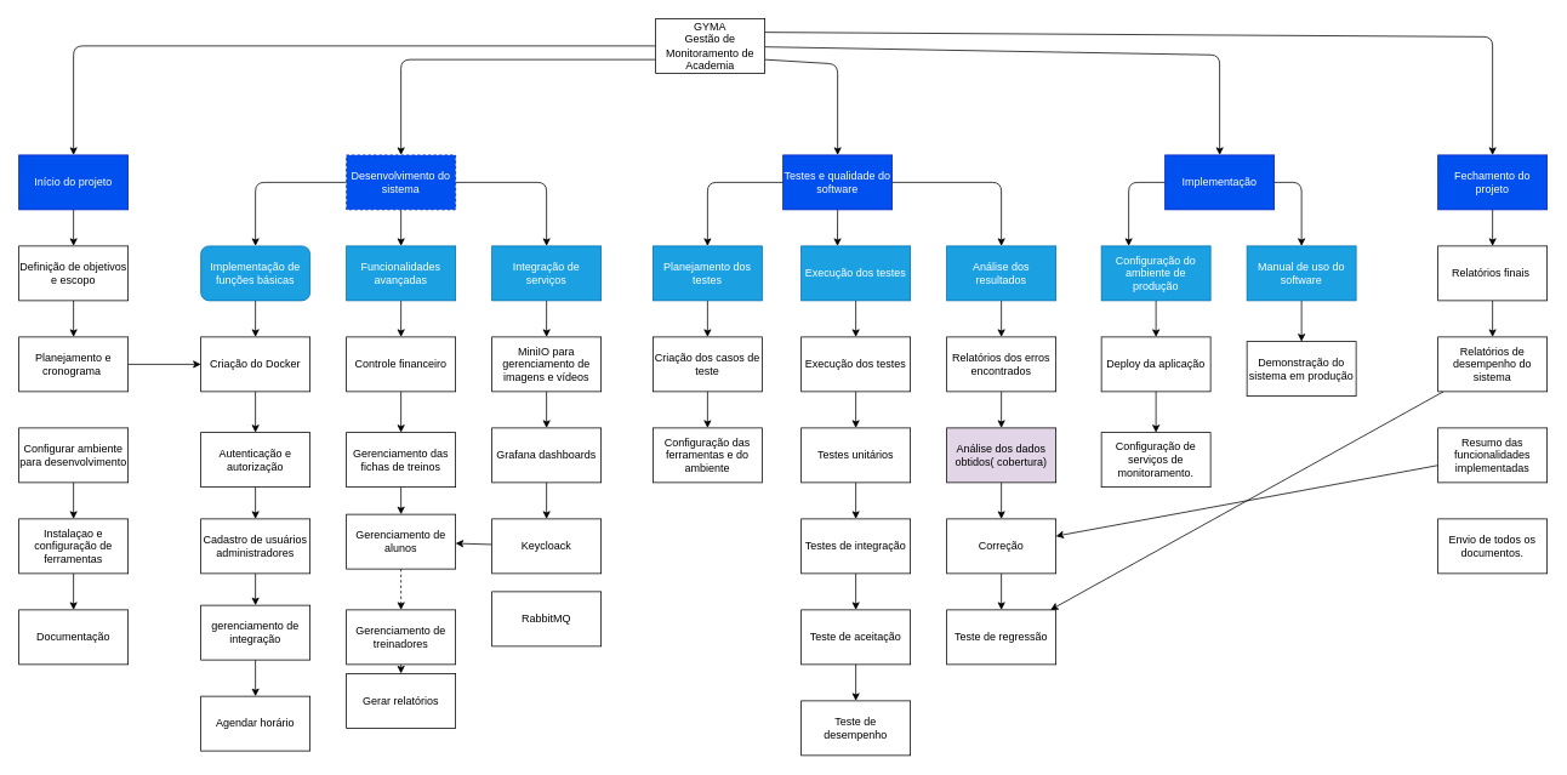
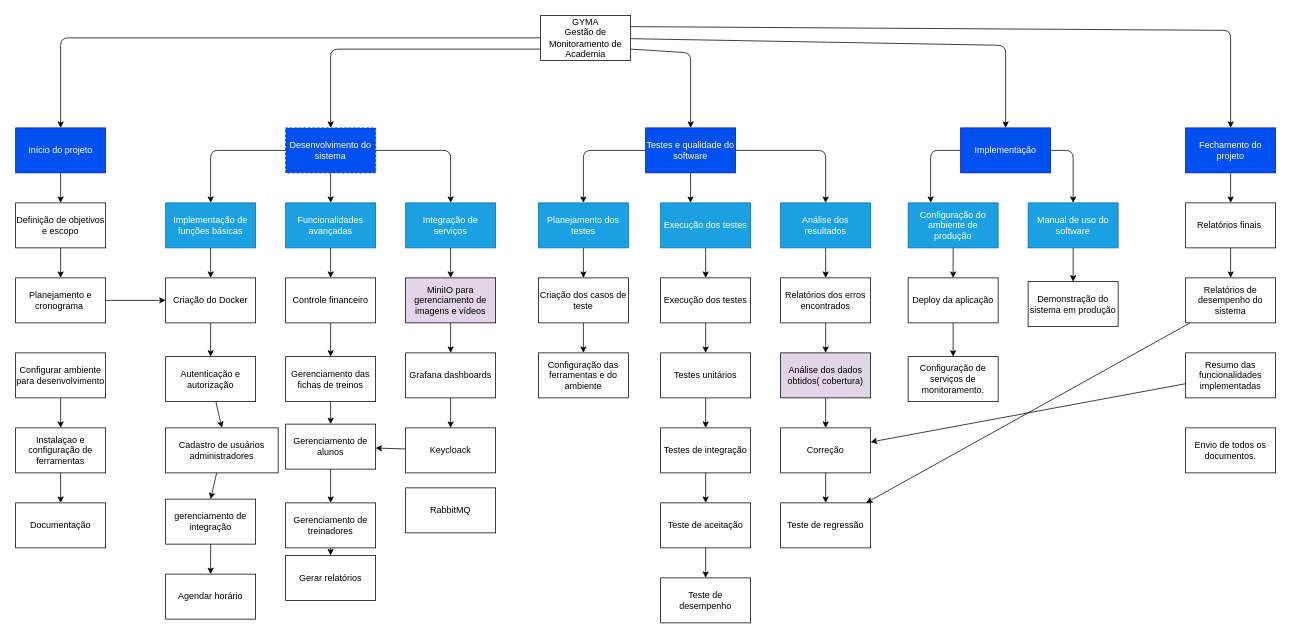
  <mxCell id="0" />
  <mxCell id="1" parent="0" />
  <mxCell id="2" style="edgeStyle=none;html=1;entryX=0.5;entryY=0;entryDx=0;entryDy=0;" parent="1" source="3" target="39" edge="1"><mxGeometry relative="1" as="geometry" /></mxCell>
  <mxCell id="3" value="Início do projeto" style="rounded=0;whiteSpace=wrap;html=1;fillColor=#0050ef;fontColor=#ffffff;strokeColor=#001DBC;" parent="1" vertex="1"><mxGeometry x="20" y="170" width="120" height="60" as="geometry" /></mxCell>
  <mxCell id="4" style="edgeStyle=none;html=1;entryX=0.5;entryY=0;entryDx=0;entryDy=0;" parent="1" source="9" target="3" edge="1"><mxGeometry relative="1" as="geometry"><Array as="points"><mxPoint x="80" y="50" /></Array></mxGeometry></mxCell>
  <mxCell id="5" style="edgeStyle=none;html=1;exitX=0;exitY=0.75;exitDx=0;exitDy=0;entryX=0.5;entryY=0;entryDx=0;entryDy=0;" parent="1" source="9" target="17" edge="1"><mxGeometry relative="1" as="geometry"><Array as="points"><mxPoint x="440" y="65" /></Array></mxGeometry></mxCell>
  <mxCell id="6" style="edgeStyle=none;html=1;entryX=0.5;entryY=0;entryDx=0;entryDy=0;exitX=1;exitY=0.25;exitDx=0;exitDy=0;" parent="1" source="9" target="94" edge="1"><mxGeometry relative="1" as="geometry"><Array as="points"><mxPoint x="1640" y="40" /></Array></mxGeometry></mxCell>
  <mxCell id="7" style="edgeStyle=none;html=1;entryX=0.5;entryY=0;entryDx=0;entryDy=0;" parent="1" source="9" target="84" edge="1"><mxGeometry relative="1" as="geometry"><Array as="points"><mxPoint x="1340" y="60" /></Array></mxGeometry></mxCell>
  <mxCell id="8" style="edgeStyle=none;html=1;exitX=1;exitY=0.75;exitDx=0;exitDy=0;entryX=0.5;entryY=0;entryDx=0;entryDy=0;" parent="1" source="9" target="56" edge="1"><mxGeometry relative="1" as="geometry"><Array as="points"><mxPoint x="920" y="70" /></Array></mxGeometry></mxCell>
  <mxCell id="9" value="GYMA&lt;br&gt;Gestão de Monitoramento de Academia&lt;br&gt;" style="rounded=0;whiteSpace=wrap;html=1;" parent="1" vertex="1"><mxGeometry x="720" y="20" width="120" height="60" as="geometry" /></mxCell>
  <mxCell id="10" value="Agendar horário" style="rounded=0;whiteSpace=wrap;html=1;" parent="1" vertex="1"><mxGeometry x="220" y="765" width="120" height="60" as="geometry" /></mxCell>
  <mxCell id="11" value="Gerar relatórios" style="rounded=0;whiteSpace=wrap;html=1;" parent="1" vertex="1"><mxGeometry x="380" y="740" width="120" height="60" as="geometry" /></mxCell>
  <mxCell id="12" style="edgeStyle=none;html=1;exitX=0.5;exitY=1;exitDx=0;exitDy=0;" parent="1" source="13" target="47" edge="1"><mxGeometry relative="1" as="geometry" /></mxCell>
  <mxCell id="13" value="Integração de serviços" style="rounded=0;whiteSpace=wrap;html=1;fillColor=#1ba1e2;strokeColor=#006EAF;fontColor=#ffffff;" parent="1" vertex="1"><mxGeometry x="540" y="270" width="120" height="60" as="geometry" /></mxCell>
  <mxCell id="14" style="edgeStyle=none;html=1;entryX=0.5;entryY=0;entryDx=0;entryDy=0;" parent="1" source="17" target="29" edge="1"><mxGeometry relative="1" as="geometry"><Array as="points"><mxPoint x="280" y="200" /></Array></mxGeometry></mxCell>
  <mxCell id="15" style="edgeStyle=none;html=1;exitX=1;exitY=0.5;exitDx=0;exitDy=0;entryX=0.5;entryY=0;entryDx=0;entryDy=0;" parent="1" source="17" target="13" edge="1"><mxGeometry relative="1" as="geometry"><Array as="points"><mxPoint x="600" y="200" /></Array></mxGeometry></mxCell>
  <mxCell id="16" style="edgeStyle=none;html=1;exitX=0.5;exitY=1;exitDx=0;exitDy=0;entryX=0.5;entryY=0;entryDx=0;entryDy=0;" parent="1" source="17" target="41" edge="1"><mxGeometry relative="1" as="geometry" /></mxCell>
  <mxCell id="17" value="Desenvolvimento do sistema" style="rounded=0;whiteSpace=wrap;html=1;fillColor=#0050ef;fontColor=#ffffff;strokeColor=#001DBC;dashed=1;" parent="1" vertex="1"><mxGeometry x="380" y="170" width="120" height="60" as="geometry" /></mxCell>
  <mxCell id="18" style="edgeStyle=none;html=1;entryX=0.5;entryY=0;entryDx=0;entryDy=0;" parent="1" source="19" target="43" edge="1"><mxGeometry relative="1" as="geometry" /></mxCell>
  <mxCell id="19" value="Controle financeiro" style="rounded=0;whiteSpace=wrap;html=1;" parent="1" vertex="1"><mxGeometry x="380" y="370" width="120" height="60" as="geometry" /></mxCell>
  <mxCell id="20" style="edgeStyle=none;html=1;entryX=0.5;entryY=0;entryDx=0;entryDy=0;" parent="1" source="21" target="10" edge="1"><mxGeometry relative="1" as="geometry" /></mxCell>
  <mxCell id="21" value="gerenciamento de integração" style="rounded=0;whiteSpace=wrap;html=1;" parent="1" vertex="1"><mxGeometry x="220" y="665" width="120" height="60" as="geometry" /></mxCell>
  <mxCell id="22" style="edgeStyle=none;html=1;entryX=0.5;entryY=0;entryDx=0;entryDy=0;" parent="1" source="23" target="11" edge="1"><mxGeometry relative="1" as="geometry" /></mxCell>
  <mxCell id="23" value="Gerenciamento de treinadores" style="rounded=0;whiteSpace=wrap;html=1;" parent="1" vertex="1"><mxGeometry x="380" y="670" width="120" height="60" as="geometry" /></mxCell>
  <mxCell id="24" style="edgeStyle=none;html=1;entryX=0.5;entryY=0;entryDx=0;entryDy=0;" parent="1" source="25" target="27" edge="1"><mxGeometry relative="1" as="geometry" /></mxCell>
  <mxCell id="25" value="Autenticação e autorização" style="rounded=0;whiteSpace=wrap;html=1;" parent="1" vertex="1"><mxGeometry x="220" y="475" width="120" height="60" as="geometry" /></mxCell>
  <mxCell id="26" style="edgeStyle=none;html=1;entryX=0.5;entryY=0;entryDx=0;entryDy=0;" parent="1" source="27" target="21" edge="1"><mxGeometry relative="1" as="geometry" /></mxCell>
- <mxCell id="27" value="Cadastro de usuários&lt;br&gt;administradores" style="rounded=0;whiteSpace=wrap;html=1;" parent="1" vertex="1"><mxGeometry x="220" y="570" width="120" height="60" as="geometry" /></mxCell>
+ <mxCell id="27" value="Cadastro de usuários&lt;br&gt;administradores" style="rounded=0;whiteSpace=wrap;html=1;" parent="1" vertex="1"><mxGeometry x="220" y="570" width="150" height="60" as="geometry" /></mxCell>
  <mxCell id="28" style="edgeStyle=none;html=1;" parent="1" source="29" target="31" edge="1"><mxGeometry relative="1" as="geometry" /></mxCell>
- <mxCell id="29" value="Implementação de funções básicas" style="whiteSpace=wrap;html=1;fillColor=#1ba1e2;strokeColor=#006EAF;fontColor=#ffffff;rounded=1;" parent="1" vertex="1"><mxGeometry x="220" y="270" width="120" height="60" as="geometry" /></mxCell>
+ <mxCell id="29" value="Implementação de funções básicas" style="rounded=0;whiteSpace=wrap;html=1;fillColor=#1ba1e2;strokeColor=#006EAF;fontColor=#ffffff;" parent="1" vertex="1"><mxGeometry x="220" y="270" width="120" height="60" as="geometry" /></mxCell>
  <mxCell id="30" style="edgeStyle=none;html=1;entryX=0.5;entryY=0;entryDx=0;entryDy=0;" parent="1" source="31" target="25" edge="1"><mxGeometry relative="1" as="geometry" /></mxCell>
  <mxCell id="31" value="Criação do Docker" style="rounded=0;whiteSpace=wrap;html=1;" parent="1" vertex="1"><mxGeometry x="220" y="370" width="120" height="60" as="geometry" /></mxCell>
  <mxCell id="32" style="edgeStyle=none;html=1;exitX=0.5;exitY=1;exitDx=0;exitDy=0;entryX=0.5;entryY=0;entryDx=0;entryDy=0;" parent="1" source="33" target="102" edge="1"><mxGeometry relative="1" as="geometry" /></mxCell>
  <mxCell id="33" value="Instalaçao e configuração de ferramentas" style="rounded=0;whiteSpace=wrap;html=1;" parent="1" vertex="1"><mxGeometry x="20" y="570" width="120" height="60" as="geometry" /></mxCell>
  <mxCell id="34" style="edgeStyle=none;html=1;entryX=0.5;entryY=0;entryDx=0;entryDy=0;" parent="1" source="35" target="33" edge="1"><mxGeometry relative="1" as="geometry" /></mxCell>
  <mxCell id="35" value="Configurar ambiente para desenvolvimento" style="rounded=0;whiteSpace=wrap;html=1;" parent="1" vertex="1"><mxGeometry x="20" y="470" width="120" height="60" as="geometry" /></mxCell>
  <mxCell id="36" style="edgeStyle=none;html=1;" parent="1" source="37" target="31" edge="1"><mxGeometry relative="1" as="geometry" /></mxCell>
  <mxCell id="37" value="Planejamento e cronograma&amp;nbsp;" style="rounded=0;whiteSpace=wrap;html=1;" parent="1" vertex="1"><mxGeometry x="20" y="370" width="120" height="60" as="geometry" /></mxCell>
  <mxCell id="38" style="edgeStyle=none;html=1;entryX=0.5;entryY=0;entryDx=0;entryDy=0;" parent="1" source="39" target="37" edge="1"><mxGeometry relative="1" as="geometry" /></mxCell>
  <mxCell id="39" value="Definição de objetivos e escopo" style="rounded=0;whiteSpace=wrap;html=1;" parent="1" vertex="1"><mxGeometry x="20" y="270" width="120" height="60" as="geometry" /></mxCell>
  <mxCell id="40" style="edgeStyle=none;html=1;exitX=0.5;exitY=1;exitDx=0;exitDy=0;entryX=0.5;entryY=0;entryDx=0;entryDy=0;" parent="1" source="41" target="19" edge="1"><mxGeometry relative="1" as="geometry" /></mxCell>
  <mxCell id="41" value="Funcionalidades avançadas" style="rounded=0;whiteSpace=wrap;html=1;fillColor=#1ba1e2;strokeColor=#006EAF;fontColor=#ffffff;" parent="1" vertex="1"><mxGeometry x="380" y="270" width="120" height="60" as="geometry" /></mxCell>
  <mxCell id="42" style="edgeStyle=none;html=1;entryX=0.5;entryY=0;entryDx=0;entryDy=0;" parent="1" source="43" target="45" edge="1"><mxGeometry relative="1" as="geometry" /></mxCell>
  <mxCell id="43" value="Gerenciamento das fichas de treinos" style="rounded=0;whiteSpace=wrap;html=1;" parent="1" vertex="1"><mxGeometry x="380" y="475" width="120" height="60" as="geometry" /></mxCell>
- <mxCell id="44" style="edgeStyle=none;html=1;dashed=1;" parent="1" source="45" target="23" edge="1"><mxGeometry relative="1" as="geometry" /></mxCell>
+ <mxCell id="44" style="edgeStyle=none;html=1;" parent="1" source="45" target="23" edge="1"><mxGeometry relative="1" as="geometry" /></mxCell>
  <mxCell id="45" value="Gerenciamento de alunos" style="rounded=0;whiteSpace=wrap;html=1;" parent="1" vertex="1"><mxGeometry x="380" y="565" width="120" height="60" as="geometry" /></mxCell>
  <mxCell id="46" style="edgeStyle=none;html=1;" parent="1" source="47" target="49" edge="1"><mxGeometry relative="1" as="geometry" /></mxCell>
- <mxCell id="47" value="MiniIO para gerenciamento de imagens e vídeos" style="rounded=0;whiteSpace=wrap;html=1;" parent="1" vertex="1"><mxGeometry x="540" y="370" width="120" height="60" as="geometry" /></mxCell>
+ <mxCell id="47" value="MiniIO para gerenciamento de imagens e vídeos" style="rounded=0;whiteSpace=wrap;html=1;fillColor=#e1d5e7;" parent="1" vertex="1"><mxGeometry x="540" y="370" width="120" height="60" as="geometry" /></mxCell>
  <mxCell id="48" style="edgeStyle=none;html=1;" parent="1" source="49" target="51" edge="1"><mxGeometry relative="1" as="geometry" /></mxCell>
  <mxCell id="49" value="Grafana dashboards" style="rounded=0;whiteSpace=wrap;html=1;" parent="1" vertex="1"><mxGeometry x="540" y="470" width="120" height="60" as="geometry" /></mxCell>
  <mxCell id="50" style="edgeStyle=none;html=1;" parent="1" source="51" target="45" edge="1"><mxGeometry relative="1" as="geometry" /></mxCell>
  <mxCell id="51" value="Keycloack" style="rounded=0;whiteSpace=wrap;html=1;" parent="1" vertex="1"><mxGeometry x="540" y="570" width="120" height="60" as="geometry" /></mxCell>
  <mxCell id="52" value="RabbitMQ" style="rounded=0;whiteSpace=wrap;html=1;" parent="1" vertex="1"><mxGeometry x="540" y="650" width="120" height="60" as="geometry" /></mxCell>
  <mxCell id="53" style="edgeStyle=none;html=1;exitX=0;exitY=0.5;exitDx=0;exitDy=0;entryX=0.5;entryY=0;entryDx=0;entryDy=0;" parent="1" source="56" target="58" edge="1"><mxGeometry relative="1" as="geometry"><Array as="points"><mxPoint x="777" y="200" /></Array></mxGeometry></mxCell>
  <mxCell id="54" style="edgeStyle=none;html=1;entryX=0.5;entryY=0;entryDx=0;entryDy=0;" parent="1" source="56" target="62" edge="1"><mxGeometry relative="1" as="geometry"><Array as="points"><mxPoint x="1100" y="200" /></Array></mxGeometry></mxCell>
  <mxCell id="55" style="edgeStyle=none;html=1;exitX=0.5;exitY=1;exitDx=0;exitDy=0;entryX=0.332;entryY=0.001;entryDx=0;entryDy=0;entryPerimeter=0;" parent="1" source="56" target="60" edge="1"><mxGeometry relative="1" as="geometry" /></mxCell>
  <mxCell id="56" value="Testes e qualidade do software" style="rounded=0;whiteSpace=wrap;html=1;fillColor=#0050ef;fontColor=#ffffff;strokeColor=#001DBC;" parent="1" vertex="1"><mxGeometry x="860" y="170" width="120" height="60" as="geometry" /></mxCell>
  <mxCell id="57" style="edgeStyle=none;html=1;exitX=0.5;exitY=1;exitDx=0;exitDy=0;entryX=0.5;entryY=0;entryDx=0;entryDy=0;" parent="1" source="58" target="64" edge="1"><mxGeometry relative="1" as="geometry" /></mxCell>
  <mxCell id="58" value="Planejamento dos testes" style="rounded=0;whiteSpace=wrap;html=1;fillColor=#1ba1e2;strokeColor=#006EAF;fontColor=#ffffff;" parent="1" vertex="1"><mxGeometry x="717" y="270" width="120" height="60" as="geometry" /></mxCell>
  <mxCell id="59" style="edgeStyle=none;html=1;exitX=0.5;exitY=1;exitDx=0;exitDy=0;entryX=0.5;entryY=0;entryDx=0;entryDy=0;" parent="1" source="60" target="66" edge="1"><mxGeometry relative="1" as="geometry" /></mxCell>
  <mxCell id="60" value="Execução dos testes" style="rounded=0;whiteSpace=wrap;html=1;fillColor=#1ba1e2;strokeColor=#006EAF;fontColor=#ffffff;" parent="1" vertex="1"><mxGeometry x="880" y="270" width="120" height="60" as="geometry" /></mxCell>
  <mxCell id="61" style="edgeStyle=none;html=1;entryX=0.5;entryY=0;entryDx=0;entryDy=0;" parent="1" source="62" target="68" edge="1"><mxGeometry relative="1" as="geometry" /></mxCell>
  <mxCell id="62" value="Análise dos resultados" style="rounded=0;whiteSpace=wrap;html=1;fillColor=#1ba1e2;strokeColor=#006EAF;fontColor=#ffffff;" parent="1" vertex="1"><mxGeometry x="1040" y="270" width="120" height="60" as="geometry" /></mxCell>
  <mxCell id="63" style="edgeStyle=none;html=1;entryX=0.5;entryY=0;entryDx=0;entryDy=0;" parent="1" source="64" target="69" edge="1"><mxGeometry relative="1" as="geometry" /></mxCell>
  <mxCell id="64" value="Criação dos casos de teste" style="rounded=0;whiteSpace=wrap;html=1;" parent="1" vertex="1"><mxGeometry x="717" y="370" width="120" height="60" as="geometry" /></mxCell>
  <mxCell id="65" style="edgeStyle=none;html=1;exitX=0.5;exitY=1;exitDx=0;exitDy=0;entryX=0.5;entryY=0;entryDx=0;entryDy=0;" parent="1" source="66" target="71" edge="1"><mxGeometry relative="1" as="geometry" /></mxCell>
  <mxCell id="66" value="Execução dos testes" style="rounded=0;whiteSpace=wrap;html=1;" parent="1" vertex="1"><mxGeometry x="880" y="370" width="120" height="60" as="geometry" /></mxCell>
  <mxCell id="67" style="edgeStyle=none;html=1;exitX=0.5;exitY=1;exitDx=0;exitDy=0;entryX=0.5;entryY=0;entryDx=0;entryDy=0;" parent="1" source="68" target="73" edge="1"><mxGeometry relative="1" as="geometry" /></mxCell>
  <mxCell id="68" value="Relatórios dos erros encontrados" style="rounded=0;whiteSpace=wrap;html=1;" parent="1" vertex="1"><mxGeometry x="1040" y="370" width="120" height="60" as="geometry" /></mxCell>
  <mxCell id="69" value="Configuração das ferramentas e do ambiente" style="rounded=0;whiteSpace=wrap;html=1;" parent="1" vertex="1"><mxGeometry x="717" y="470" width="120" height="60" as="geometry" /></mxCell>
  <mxCell id="70" style="edgeStyle=none;html=1;exitX=0.5;exitY=1;exitDx=0;exitDy=0;entryX=0.5;entryY=0;entryDx=0;entryDy=0;" parent="1" source="71" target="75" edge="1"><mxGeometry relative="1" as="geometry" /></mxCell>
  <mxCell id="71" value="Testes unitários" style="rounded=0;whiteSpace=wrap;html=1;" parent="1" vertex="1"><mxGeometry x="880" y="470" width="120" height="60" as="geometry" /></mxCell>
  <mxCell id="72" style="edgeStyle=none;html=1;" parent="1" source="73" target="77" edge="1"><mxGeometry relative="1" as="geometry" /></mxCell>
  <mxCell id="73" value="Análise dos dados obtidos( cobertura)" style="rounded=0;whiteSpace=wrap;html=1;fillColor=#e1d5e7;" parent="1" vertex="1"><mxGeometry x="1040" y="470" width="120" height="60" as="geometry" /></mxCell>
  <mxCell id="74" style="edgeStyle=none;html=1;exitX=0.5;exitY=1;exitDx=0;exitDy=0;entryX=0.5;entryY=0;entryDx=0;entryDy=0;" parent="1" source="75" target="79" edge="1"><mxGeometry relative="1" as="geometry" /></mxCell>
  <mxCell id="75" value="Testes de integração" style="rounded=0;whiteSpace=wrap;html=1;" parent="1" vertex="1"><mxGeometry x="880" y="570" width="120" height="60" as="geometry" /></mxCell>
  <mxCell id="76" style="edgeStyle=none;html=1;" parent="1" source="77" target="81" edge="1"><mxGeometry relative="1" as="geometry" /></mxCell>
  <mxCell id="77" value="Correção" style="rounded=0;whiteSpace=wrap;html=1;" parent="1" vertex="1"><mxGeometry x="1040" y="570" width="120" height="60" as="geometry" /></mxCell>
  <mxCell id="78" style="edgeStyle=none;html=1;entryX=0.5;entryY=0;entryDx=0;entryDy=0;" parent="1" source="79" target="80" edge="1"><mxGeometry relative="1" as="geometry" /></mxCell>
  <mxCell id="79" value="Teste de aceitação" style="rounded=0;whiteSpace=wrap;html=1;" parent="1" vertex="1"><mxGeometry x="880" y="670" width="120" height="60" as="geometry" /></mxCell>
  <mxCell id="80" value="Teste de desempenho" style="rounded=0;whiteSpace=wrap;html=1;" parent="1" vertex="1"><mxGeometry x="880" y="770" width="120" height="60" as="geometry" /></mxCell>
  <mxCell id="81" value="Teste de regressão" style="rounded=0;whiteSpace=wrap;html=1;" parent="1" vertex="1"><mxGeometry x="1040" y="670" width="120" height="60" as="geometry" /></mxCell>
  <mxCell id="82" style="edgeStyle=none;html=1;exitX=1;exitY=0.5;exitDx=0;exitDy=0;entryX=0.5;entryY=0;entryDx=0;entryDy=0;" parent="1" source="84" edge="1"><mxGeometry relative="1" as="geometry"><mxPoint x="1430" y="270" as="targetPoint" /><Array as="points"><mxPoint x="1430" y="200" /></Array></mxGeometry></mxCell>
  <mxCell id="83" style="edgeStyle=none;html=1;exitX=0;exitY=0.5;exitDx=0;exitDy=0;entryX=0.25;entryY=0;entryDx=0;entryDy=0;" parent="1" source="84" target="86" edge="1"><mxGeometry relative="1" as="geometry"><Array as="points"><mxPoint x="1240" y="200" /></Array></mxGeometry></mxCell>
  <mxCell id="84" value="Implementação" style="rounded=0;whiteSpace=wrap;html=1;fillColor=#0050ef;fontColor=#ffffff;strokeColor=#001DBC;" parent="1" vertex="1"><mxGeometry x="1280" y="170" width="120" height="60" as="geometry" /></mxCell>
  <mxCell id="85" style="edgeStyle=none;html=1;" parent="1" source="86" target="88" edge="1"><mxGeometry relative="1" as="geometry" /></mxCell>
  <mxCell id="86" value="Configuração do ambiente de produção" style="rounded=0;whiteSpace=wrap;html=1;fillColor=#1ba1e2;fontColor=#ffffff;strokeColor=#006EAF;" parent="1" vertex="1"><mxGeometry x="1210" y="270" width="120" height="60" as="geometry" /></mxCell>
  <mxCell id="87" style="edgeStyle=none;html=1;" parent="1" source="88" target="91" edge="1"><mxGeometry relative="1" as="geometry" /></mxCell>
  <mxCell id="88" value="Deploy da aplicação" style="rounded=0;whiteSpace=wrap;html=1;" parent="1" vertex="1"><mxGeometry x="1210" y="370" width="120" height="60" as="geometry" /></mxCell>
  <mxCell id="89" style="edgeStyle=none;html=1;entryX=0.5;entryY=0;entryDx=0;entryDy=0;" parent="1" source="90" target="92" edge="1"><mxGeometry relative="1" as="geometry" /></mxCell>
  <mxCell id="90" value="Manual de uso do software" style="rounded=0;whiteSpace=wrap;html=1;fillColor=#1ba1e2;fontColor=#ffffff;strokeColor=#006EAF;" parent="1" vertex="1"><mxGeometry x="1370" y="270" width="120" height="60" as="geometry" /></mxCell>
  <mxCell id="91" value="Configuração de serviços de monitoramento." style="rounded=0;whiteSpace=wrap;html=1;" parent="1" vertex="1"><mxGeometry x="1210" y="475" width="120" height="60" as="geometry" /></mxCell>
  <mxCell id="92" value="Demonstração do sistema em produção" style="rounded=0;whiteSpace=wrap;html=1;" parent="1" vertex="1"><mxGeometry x="1370" y="375" width="120" height="60" as="geometry" /></mxCell>
  <mxCell id="93" style="edgeStyle=none;html=1;exitX=0.5;exitY=1;exitDx=0;exitDy=0;" parent="1" source="94" target="96" edge="1"><mxGeometry relative="1" as="geometry" /></mxCell>
  <mxCell id="94" value="Fechamento do projeto" style="rounded=0;whiteSpace=wrap;html=1;fillColor=#0050ef;fontColor=#ffffff;strokeColor=#001DBC;" parent="1" vertex="1"><mxGeometry x="1580" y="170" width="120" height="60" as="geometry" /></mxCell>
  <mxCell id="95" style="edgeStyle=none;html=1;entryX=0.5;entryY=0;entryDx=0;entryDy=0;" parent="1" source="96" target="98" edge="1"><mxGeometry relative="1" as="geometry" /></mxCell>
  <mxCell id="96" value="Relatórios finais&amp;nbsp;" style="rounded=0;whiteSpace=wrap;html=1;" parent="1" vertex="1"><mxGeometry x="1580" y="270" width="120" height="60" as="geometry" /></mxCell>
  <mxCell id="97" style="edgeStyle=none;html=1;" parent="1" source="98" target="81" edge="1"><mxGeometry relative="1" as="geometry" /></mxCell>
  <mxCell id="98" value="Relatórios de desempenho do sistema" style="rounded=0;whiteSpace=wrap;html=1;" parent="1" vertex="1"><mxGeometry x="1580" y="370" width="120" height="60" as="geometry" /></mxCell>
  <mxCell id="99" style="edgeStyle=none;html=1;" parent="1" source="100" target="77" edge="1"><mxGeometry relative="1" as="geometry" /></mxCell>
  <mxCell id="100" value="Resumo das funcionalidades implementadas" style="rounded=0;whiteSpace=wrap;html=1;" parent="1" vertex="1"><mxGeometry x="1580" y="470" width="120" height="60" as="geometry" /></mxCell>
  <mxCell id="101" value="Envio de todos os documentos." style="rounded=0;whiteSpace=wrap;html=1;" parent="1" vertex="1"><mxGeometry x="1580" y="570" width="120" height="60" as="geometry" /></mxCell>
  <mxCell id="102" value="Documentação" style="rounded=0;whiteSpace=wrap;html=1;" parent="1" vertex="1"><mxGeometry x="20" y="670" width="120" height="60" as="geometry" /></mxCell>
